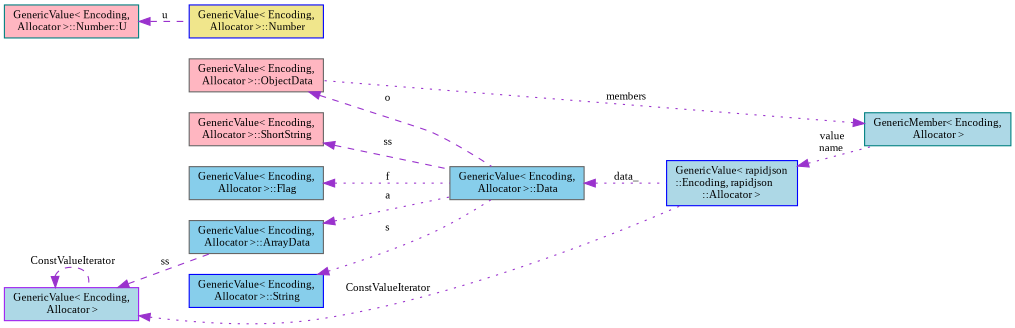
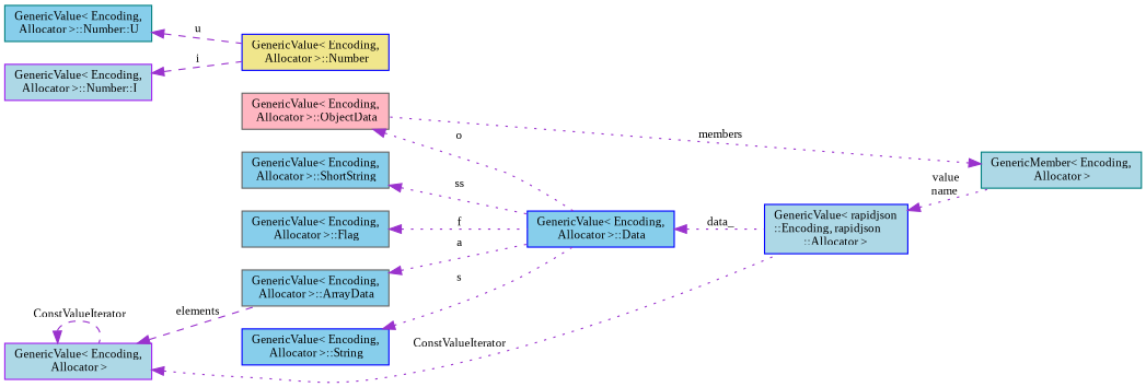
  digraph {
    fontname="Liberation Serif"
    rankdir=LR
    node [color=gray40 fillcolor=skyblue fontname="Liberation Serif" fontsize=10 shape=record style=filled]
    edge [color=darkorchid3 dir=back fontname="Liberation Serif" fontsize=10 labelfontname=Helvetica labelfontsize=10 style=dotted]
    n1 [fillcolor=lightpink fontcolor=black height=0.2 label="GenericValue\< Encoding,\l Allocator \>::ObjectData" width=0.4]
-   n2 [height=0.2 label="GenericValue\< Encoding,\l Allocator \>::Data" width=0.4]
+   n2 [color=blue height=0.2 label="GenericValue\< Encoding,\l Allocator \>::Data" width=0.4]
    n3 [color=blue fillcolor=lightblue height=0.2 label="GenericValue\< rapidjson\l::Encoding, rapidjson\l::Allocator \>" width=0.4]
    n4 [color=teal fillcolor=lightblue height=0.2 label="GenericMember\< Encoding,\l Allocator \>" width=0.4]
    n5 [color=purple fillcolor=lightblue height=0.2 label="GenericValue\< Encoding,\l Allocator \>" width=0.4]
    n6 [height=0.2 label="GenericValue\< Encoding,\l Allocator \>::ArrayData" width=0.4]
    n7 [color=blue height=0.2 label="GenericValue\< Encoding,\l Allocator \>::String" width=0.4]
    n8 [color=blue fillcolor=khaki height=0.2 label="GenericValue\< Encoding,\l Allocator \>::Number" width=0.4]
-   n9 [color=teal fillcolor=lightpink height=0.2 label="GenericValue\< Encoding,\l Allocator \>::Number::U" width=0.4]
-   n11 [fillcolor=lightpink height=0.2 label="GenericValue\< Encoding,\l Allocator \>::ShortString" width=0.4]
+   n9 [color=teal height=0.2 label="GenericValue\< Encoding,\l Allocator \>::Number::U" width=0.4]
+   n10 [color=purple fillcolor=lightblue height=0.2 label="GenericValue\< Encoding,\l Allocator \>::Number::I" width=0.4]
+   n11 [height=0.2 label="GenericValue\< Encoding,\l Allocator \>::ShortString" width=0.4]
    n12 [height=0.2 label="GenericValue\< Encoding,\l Allocator \>::Flag" width=0.4]
-   n1 -> n2 [label=" o" style=dashed]
+   n1 -> n2 [label=" o"]
    n2 -> n3 [label=" data_"]
    n3 -> n4 [label=" value\nname"]
    n4 -> n1 [label=" members"]
    n5 -> n3 [label=" ConstValueIterator"]
    n5 -> n5 [label=" ConstValueIterator" style=dashed]
-   n5 -> n6 [label=" ss" style=dashed]
+   n5 -> n6 [label=" elements" style=dashed]
    n6 -> n2 [label=" a"]
    n7 -> n2 [label=" s"]
    n9 -> n8 [label=" u" style=dashed]
-   n11 -> n2 [label=" ss" style=dashed]
+   n10 -> n8 [label=" i" style=dashed]
+   n11 -> n2 [label=" ss"]
    n12 -> n2 [label=" f"]
  }
